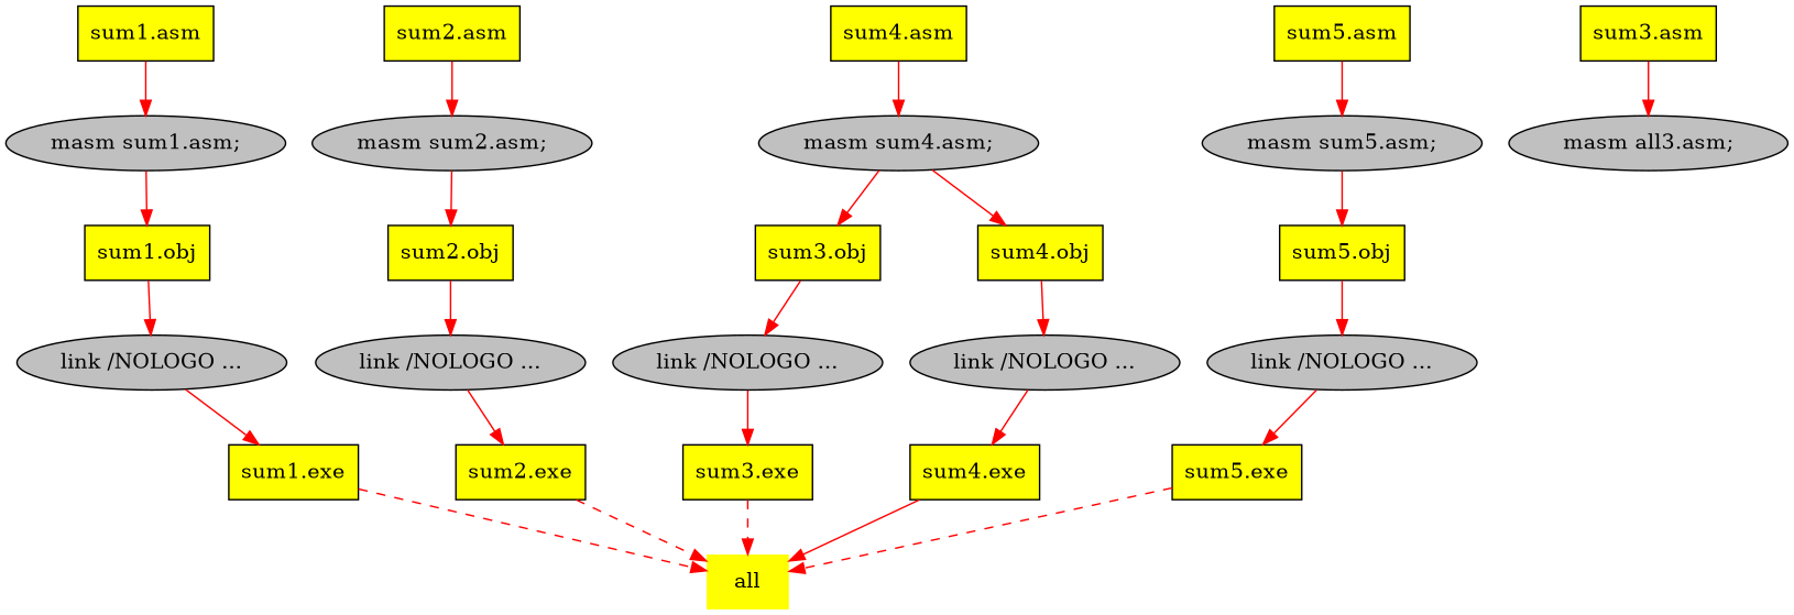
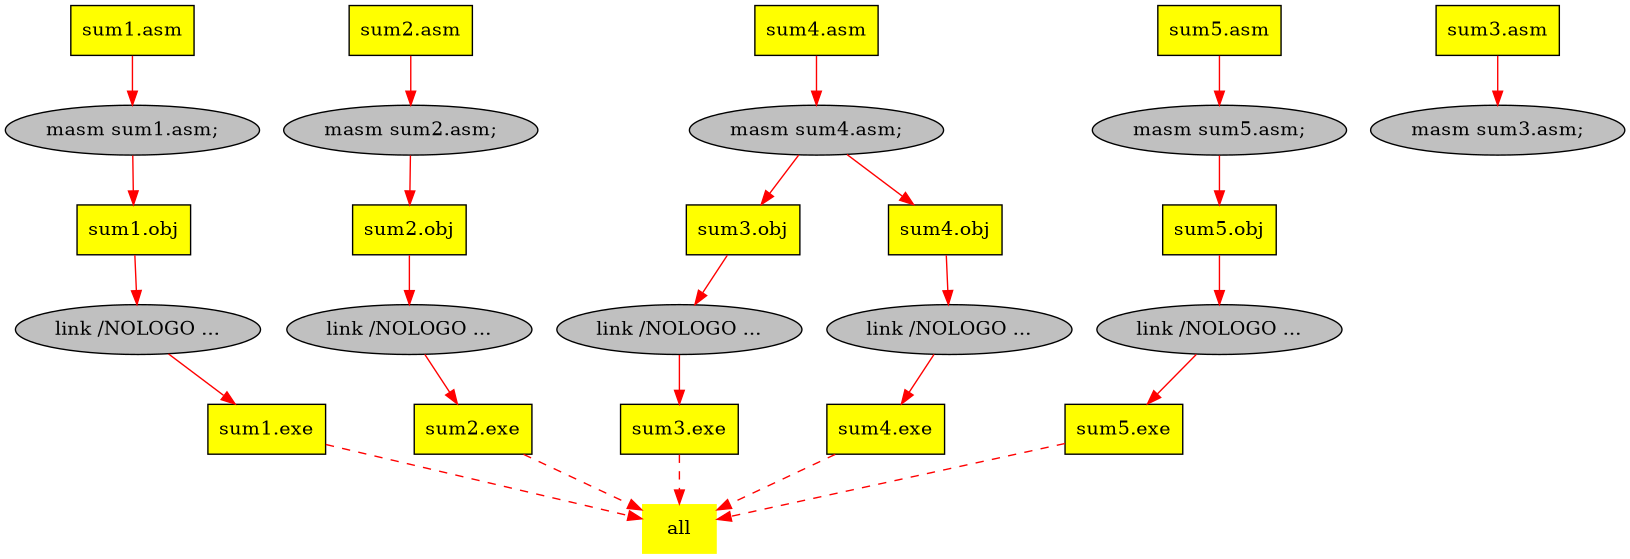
  digraph {
    node [fillcolor=yellow shape=box style=filled]
    edge [color=red]
    n1 [color=red label=all shape=plaintext]
    n2 [label="sum1.exe"]
    n3 [fillcolor=gray label="link /NOLOGO ..." shape=ellipse]
    n4 [label="sum1.obj"]
    n5 [fillcolor=gray label="masm sum1.asm;" shape=ellipse]
    n6 [label="sum1.asm"]
    n7 [label="sum2.exe"]
    n8 [fillcolor=gray label="link /NOLOGO ..." shape=ellipse]
    n9 [label="sum2.obj"]
    n10 [fillcolor=gray label="masm sum2.asm;" shape=ellipse]
    n11 [label="sum2.asm"]
    n12 [label="sum3.exe"]
    n13 [fillcolor=gray label="link /NOLOGO ..." shape=ellipse]
    n14 [label="sum3.obj"]
-   n15 [fillcolor=gray label="masm all3.asm;" shape=ellipse]
+   n15 [fillcolor=gray label="masm sum3.asm;" shape=ellipse]
    n16 [label="sum3.asm"]
    n17 [label="sum4.exe"]
    n18 [fillcolor=gray label="link /NOLOGO ..." shape=ellipse]
    n19 [label="sum4.obj"]
    n20 [fillcolor=gray label="masm sum4.asm;" shape=ellipse]
    n21 [label="sum4.asm"]
    n22 [label="sum5.exe"]
    n23 [fillcolor=gray label="link /NOLOGO ..." shape=ellipse]
    n24 [label="sum5.obj"]
    n25 [fillcolor=gray label="masm sum5.asm;" shape=ellipse]
    n26 [label="sum5.asm"]
    n2 -> n1 [style=dashed]
    n3 -> n2
    n4 -> n3
    n5 -> n4
    n6 -> n5
    n7 -> n1 [style=dashed]
    n8 -> n7
    n9 -> n8
    n10 -> n9
    n11 -> n10
    n12 -> n1 [style=dashed]
    n13 -> n12
    n14 -> n13
    n16 -> n15
-   n17 -> n1 [style=solid]
+   n17 -> n1 [style=dashed]
    n18 -> n17
    n19 -> n18
    n20 -> n14
    n20 -> n19
    n21 -> n20
    n22 -> n1 [style=dashed]
    n23 -> n22
    n24 -> n23
    n25 -> n24
    n26 -> n25
  }
